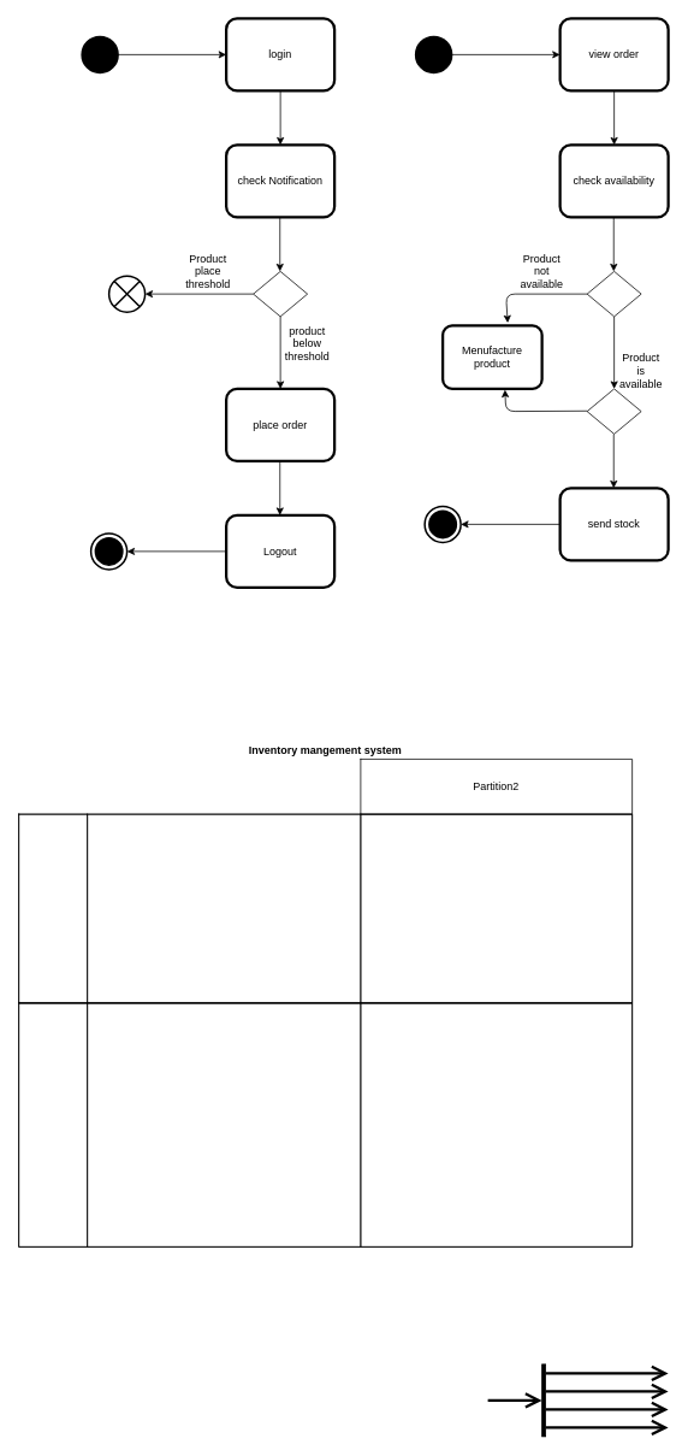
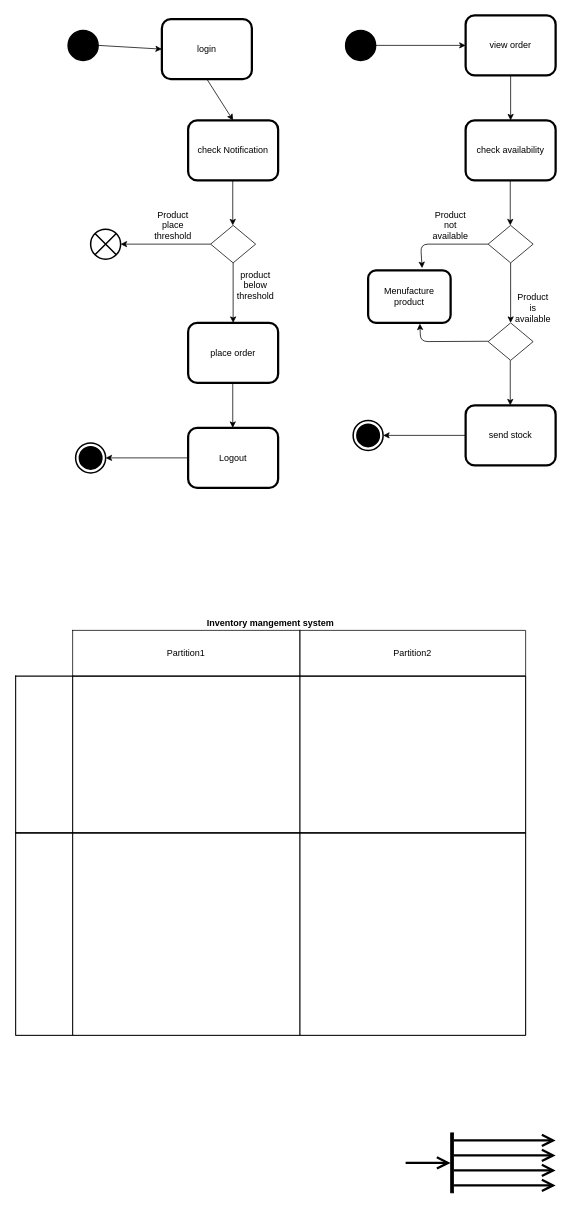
  <mxCell id="0" />
  <mxCell id="1" parent="0" />
  <mxCell id="2" value="" style="shape=ellipse;html=1;fillColor=#000000;strokeWidth=2;verticalLabelPosition=bottom;verticalAlignment=top;perimeter=ellipsePerimeter;" vertex="1" parent="1"><mxGeometry x="90" y="40" width="40" height="40" as="geometry" /></mxCell>
  <mxCell id="3" value="" style="html=1;shape=mxgraph.sysml.actFinal;strokeWidth=2;verticalLabelPosition=bottom;verticalAlignment=top;" vertex="1" parent="1"><mxGeometry x="100" y="590" width="40" height="40" as="geometry" /></mxCell>
- <mxCell id="4" value="login" style="shape=ext;rounded=1;html=1;whiteSpace=wrap;strokeWidth=3;" vertex="1" parent="1"><mxGeometry x="250" y="20" width="120" height="80" as="geometry" /></mxCell>
+ <mxCell id="4" value="login" style="shape=ext;rounded=1;html=1;whiteSpace=wrap;strokeWidth=3;" vertex="1" parent="1"><mxGeometry x="215" y="25" width="120" height="80" as="geometry" /></mxCell>
  <mxCell id="5" value="" style="endArrow=classic;html=1;exitX=1;exitY=0.5;exitDx=0;exitDy=0;entryX=0;entryY=0.5;entryDx=0;entryDy=0;" edge="1" parent="1" source="2" target="4"><mxGeometry width="50" height="50" relative="1" as="geometry"><mxPoint x="400" y="160" as="sourcePoint" /><mxPoint x="450" y="110" as="targetPoint" /></mxGeometry></mxCell>
  <mxCell id="6" value="" style="endArrow=classic;html=1;exitX=0.5;exitY=1;exitDx=0;exitDy=0;" edge="1" parent="1" source="4"><mxGeometry width="50" height="50" relative="1" as="geometry"><mxPoint x="400" y="160" as="sourcePoint" /><mxPoint x="310" y="160" as="targetPoint" /></mxGeometry></mxCell>
  <mxCell id="7" value="check Notification" style="shape=ext;rounded=1;html=1;whiteSpace=wrap;strokeWidth=3;" vertex="1" parent="1"><mxGeometry x="250" y="160" width="120" height="80" as="geometry" /></mxCell>
  <mxCell id="8" value="" style="endArrow=classic;html=1;exitX=0.5;exitY=1;exitDx=0;exitDy=0;" edge="1" parent="1"><mxGeometry width="50" height="50" relative="1" as="geometry"><mxPoint x="309.5" y="240" as="sourcePoint" /><mxPoint x="309.5" y="300" as="targetPoint" /></mxGeometry></mxCell>
  <mxCell id="9" value="place order" style="shape=ext;rounded=1;html=1;whiteSpace=wrap;strokeWidth=3;" vertex="1" parent="1"><mxGeometry x="250" y="430" width="120" height="80" as="geometry" /></mxCell>
  <mxCell id="10" value="" style="endArrow=classic;html=1;exitX=0.5;exitY=1;exitDx=0;exitDy=0;" edge="1" parent="1"><mxGeometry width="50" height="50" relative="1" as="geometry"><mxPoint x="309.5" y="510" as="sourcePoint" /><mxPoint x="309.5" y="570" as="targetPoint" /></mxGeometry></mxCell>
  <mxCell id="11" value="Logout" style="shape=ext;rounded=1;html=1;whiteSpace=wrap;strokeWidth=3;" vertex="1" parent="1"><mxGeometry x="250" y="570" width="120" height="80" as="geometry" /></mxCell>
  <mxCell id="12" value="" style="endArrow=classic;html=1;entryX=1;entryY=0.5;entryDx=0;entryDy=0;entryPerimeter=0;exitX=0;exitY=0.5;exitDx=0;exitDy=0;" edge="1" parent="1" source="11" target="3"><mxGeometry width="50" height="50" relative="1" as="geometry"><mxPoint x="400" y="460" as="sourcePoint" /><mxPoint x="450" y="410" as="targetPoint" /></mxGeometry></mxCell>
  <mxCell id="13" value="" style="rhombus;whiteSpace=wrap;html=1;" vertex="1" parent="1"><mxGeometry x="280" y="300" width="60" height="50" as="geometry" /></mxCell>
  <mxCell id="14" value="" style="endArrow=classic;html=1;exitX=0;exitY=0.5;exitDx=0;exitDy=0;" edge="1" parent="1" source="13"><mxGeometry width="50" height="50" relative="1" as="geometry"><mxPoint x="400" y="360" as="sourcePoint" /><mxPoint x="160" y="325" as="targetPoint" /></mxGeometry></mxCell>
  <mxCell id="15" value="" style="endArrow=classic;html=1;exitX=0.5;exitY=1;exitDx=0;exitDy=0;" edge="1" parent="1" source="13"><mxGeometry width="50" height="50" relative="1" as="geometry"><mxPoint x="400" y="360" as="sourcePoint" /><mxPoint x="310" y="430" as="targetPoint" /></mxGeometry></mxCell>
  <mxCell id="16" value="&lt;div&gt;Product &lt;br&gt;&lt;/div&gt;&lt;div&gt;place threshold&lt;br&gt;&lt;/div&gt;" style="text;html=1;strokeColor=none;fillColor=none;align=center;verticalAlign=middle;whiteSpace=wrap;rounded=0;" vertex="1" parent="1"><mxGeometry x="210" y="290" width="40" height="20" as="geometry" /></mxCell>
  <mxCell id="17" value="&lt;div&gt;product &lt;br&gt;&lt;/div&gt;&lt;div&gt;below&lt;/div&gt;&lt;div&gt;threshold&lt;br&gt;&lt;/div&gt;" style="text;html=1;strokeColor=none;fillColor=none;align=center;verticalAlign=middle;whiteSpace=wrap;rounded=0;" vertex="1" parent="1"><mxGeometry x="320" y="370" width="40" height="20" as="geometry" /></mxCell>
  <mxCell id="18" value="" style="html=1;shape=mxgraph.sysml.flowFinal;strokeWidth=2;verticalLabelPosition=bottom;verticalAlignment=top;" vertex="1" parent="1"><mxGeometry x="120" y="305" width="40" height="40" as="geometry" /></mxCell>
  <mxCell id="19" value="" style="shape=ellipse;html=1;fillColor=#000000;strokeWidth=2;verticalLabelPosition=bottom;verticalAlignment=top;perimeter=ellipsePerimeter;" vertex="1" parent="1"><mxGeometry x="460" y="40" width="40" height="40" as="geometry" /></mxCell>
  <mxCell id="20" value="" style="html=1;shape=mxgraph.sysml.actFinal;strokeWidth=2;verticalLabelPosition=bottom;verticalAlignment=top;" vertex="1" parent="1"><mxGeometry x="470" y="560" width="40" height="40" as="geometry" /></mxCell>
  <mxCell id="21" value="view order" style="shape=ext;rounded=1;html=1;whiteSpace=wrap;strokeWidth=3;" vertex="1" parent="1"><mxGeometry x="620" y="20" width="120" height="80" as="geometry" /></mxCell>
  <mxCell id="22" value="" style="endArrow=classic;html=1;exitX=1;exitY=0.5;exitDx=0;exitDy=0;entryX=0;entryY=0.5;entryDx=0;entryDy=0;" edge="1" parent="1" source="19" target="21"><mxGeometry width="50" height="50" relative="1" as="geometry"><mxPoint x="770" y="160" as="sourcePoint" /><mxPoint x="820" y="110" as="targetPoint" /></mxGeometry></mxCell>
  <mxCell id="23" value="" style="endArrow=classic;html=1;exitX=0.5;exitY=1;exitDx=0;exitDy=0;" edge="1" parent="1" source="21"><mxGeometry width="50" height="50" relative="1" as="geometry"><mxPoint x="770" y="160" as="sourcePoint" /><mxPoint x="680" y="160" as="targetPoint" /></mxGeometry></mxCell>
  <mxCell id="24" value="check availability" style="shape=ext;rounded=1;html=1;whiteSpace=wrap;strokeWidth=3;" vertex="1" parent="1"><mxGeometry x="620" y="160" width="120" height="80" as="geometry" /></mxCell>
  <mxCell id="25" value="" style="endArrow=classic;html=1;exitX=0.5;exitY=1;exitDx=0;exitDy=0;" edge="1" parent="1"><mxGeometry width="50" height="50" relative="1" as="geometry"><mxPoint x="679.5" y="240" as="sourcePoint" /><mxPoint x="679.5" y="300" as="targetPoint" /></mxGeometry></mxCell>
  <mxCell id="26" value="" style="endArrow=classic;html=1;exitX=0.5;exitY=1;exitDx=0;exitDy=0;" edge="1" parent="1"><mxGeometry width="50" height="50" relative="1" as="geometry"><mxPoint x="679.5" y="480" as="sourcePoint" /><mxPoint x="679.5" y="540" as="targetPoint" /></mxGeometry></mxCell>
  <mxCell id="27" value="send stock" style="shape=ext;rounded=1;html=1;whiteSpace=wrap;strokeWidth=3;" vertex="1" parent="1"><mxGeometry x="620" y="540" width="120" height="80" as="geometry" /></mxCell>
  <mxCell id="28" value="" style="endArrow=classic;html=1;entryX=1;entryY=0.5;entryDx=0;entryDy=0;entryPerimeter=0;exitX=0;exitY=0.5;exitDx=0;exitDy=0;" edge="1" parent="1" source="27" target="20"><mxGeometry width="50" height="50" relative="1" as="geometry"><mxPoint x="770" y="430" as="sourcePoint" /><mxPoint x="820" y="380" as="targetPoint" /></mxGeometry></mxCell>
  <mxCell id="29" value="" style="rhombus;whiteSpace=wrap;html=1;" vertex="1" parent="1"><mxGeometry x="650" y="300" width="60" height="50" as="geometry" /></mxCell>
  <mxCell id="30" value="" style="endArrow=classic;html=1;exitX=0;exitY=0.5;exitDx=0;exitDy=0;" edge="1" parent="1" source="29"><mxGeometry width="50" height="50" relative="1" as="geometry"><mxPoint x="770" y="360" as="sourcePoint" /><mxPoint x="562" y="357" as="targetPoint" /><Array as="points"><mxPoint x="560" y="325" /></Array></mxGeometry></mxCell>
  <mxCell id="31" value="" style="endArrow=classic;html=1;exitX=0.5;exitY=1;exitDx=0;exitDy=0;" edge="1" parent="1" source="29"><mxGeometry width="50" height="50" relative="1" as="geometry"><mxPoint x="770" y="360" as="sourcePoint" /><mxPoint x="680" y="430" as="targetPoint" /></mxGeometry></mxCell>
  <mxCell id="32" value="Product not available" style="text;html=1;strokeColor=none;fillColor=none;align=center;verticalAlign=middle;whiteSpace=wrap;rounded=0;" vertex="1" parent="1"><mxGeometry x="580" y="290" width="40" height="20" as="geometry" /></mxCell>
  <mxCell id="33" value="&lt;div&gt;Product &lt;br&gt;&lt;/div&gt;&lt;div&gt;is &lt;br&gt;&lt;/div&gt;&lt;div&gt;available&lt;br&gt;&lt;/div&gt;" style="text;html=1;strokeColor=none;fillColor=none;align=center;verticalAlign=middle;whiteSpace=wrap;rounded=0;" vertex="1" parent="1"><mxGeometry x="690" y="400" width="40" height="20" as="geometry" /></mxCell>
  <mxCell id="34" value="" style="rhombus;whiteSpace=wrap;html=1;" vertex="1" parent="1"><mxGeometry x="650" y="430" width="60" height="50" as="geometry" /></mxCell>
  <mxCell id="35" value="&lt;div&gt;Menufacture&lt;/div&gt;&lt;div&gt; product&lt;/div&gt;" style="shape=ext;rounded=1;html=1;whiteSpace=wrap;strokeWidth=3;" vertex="1" parent="1"><mxGeometry x="490" y="360" width="110" height="70" as="geometry" /></mxCell>
  <mxCell id="36" value="" style="endArrow=classic;html=1;exitX=0;exitY=0.5;exitDx=0;exitDy=0;entryX=0.627;entryY=1.014;entryDx=0;entryDy=0;entryPerimeter=0;" edge="1" parent="1" target="35"><mxGeometry width="50" height="50" relative="1" as="geometry"><mxPoint x="650" y="454.5" as="sourcePoint" /><mxPoint x="530" y="455" as="targetPoint" /><Array as="points"><mxPoint x="560" y="455" /></Array></mxGeometry></mxCell>
  <mxCell id="37" value="&lt;b&gt;Inventory mangement system&lt;/b&gt;" style="shape=table;html=1;whiteSpace=wrap;startSize=20;container=1;collapsible=0;childLayout=tableLayout;fillColor=none;swimlaneFillColor=#ffffff;strokeColor=none;" vertex="1" parent="1"><mxGeometry x="20" y="820" width="680" height="560" as="geometry" /></mxCell>
  <mxCell id="38" value="" style="shape=partialRectangle;html=1;whiteSpace=wrap;collapsible=0;dropTarget=0;pointerEvents=0;fillColor=none;top=0;left=0;bottom=0;right=0;points=[[0,0.5],[1,0.5]];portConstraint=eastwest;strokeColor=none;" vertex="1" parent="37"><mxGeometry y="20" width="680" height="61" as="geometry" /></mxCell>
  <mxCell id="39" value="" style="shape=partialRectangle;html=1;whiteSpace=wrap;connectable=0;fillColor=none;top=1;left=1;bottom=1;right=1;overflow=hidden;strokeColor=none;" vertex="1" parent="38"><mxGeometry width="76" height="61" as="geometry" /></mxCell>
+ <mxCell id="40" value="Partition1" style="shape=partialRectangle;html=1;whiteSpace=wrap;connectable=0;fillColor=none;top=1;left=1;bottom=1;right=1;overflow=hidden;" vertex="1" parent="38"><mxGeometry x="76" width="303" height="61" as="geometry" /></mxCell>
  <mxCell id="41" value="Partition2" style="shape=partialRectangle;html=1;whiteSpace=wrap;connectable=0;fillColor=none;top=1;left=1;bottom=1;right=1;overflow=hidden;" vertex="1" parent="38"><mxGeometry x="379" width="301" height="61" as="geometry" /></mxCell>
  <mxCell id="42" value="" style="shape=partialRectangle;html=1;whiteSpace=wrap;collapsible=0;dropTarget=0;pointerEvents=0;fillColor=none;top=1;left=1;bottom=1;right=1;points=[[0,0.5],[1,0.5]];portConstraint=eastwest;" vertex="1" parent="37"><mxGeometry y="81" width="680" height="209" as="geometry" /></mxCell>
  <mxCell id="43" value="" style="shape=partialRectangle;html=1;whiteSpace=wrap;connectable=0;fillColor=none;top=1;left=1;bottom=1;right=1;overflow=hidden;horizontal=0;" vertex="1" parent="42"><mxGeometry width="76" height="209" as="geometry" /></mxCell>
  <mxCell id="44" value="" style="shape=partialRectangle;html=1;whiteSpace=wrap;connectable=0;fillColor=none;top=1;left=1;bottom=1;right=1;overflow=hidden;" vertex="1" parent="42"><mxGeometry x="76" width="303" height="209" as="geometry" /></mxCell>
  <mxCell id="45" value="" style="shape=partialRectangle;html=1;whiteSpace=wrap;connectable=0;fillColor=none;top=1;left=1;bottom=1;right=1;overflow=hidden;" vertex="1" parent="42"><mxGeometry x="379" width="301" height="209" as="geometry" /></mxCell>
  <mxCell id="46" value="" style="shape=partialRectangle;html=1;whiteSpace=wrap;collapsible=0;dropTarget=0;pointerEvents=0;fillColor=none;top=1;left=1;bottom=1;right=1;points=[[0,0.5],[1,0.5]];portConstraint=eastwest;" vertex="1" parent="37"><mxGeometry y="290" width="680" height="270" as="geometry" /></mxCell>
  <mxCell id="47" value="" style="shape=partialRectangle;html=1;whiteSpace=wrap;connectable=0;fillColor=none;top=1;left=1;bottom=1;right=1;overflow=hidden;horizontal=0;" vertex="1" parent="46"><mxGeometry width="76" height="270" as="geometry" /></mxCell>
  <mxCell id="48" value="" style="shape=partialRectangle;html=1;whiteSpace=wrap;connectable=0;fillColor=none;top=1;left=1;bottom=1;right=1;overflow=hidden;" vertex="1" parent="46"><mxGeometry x="76" width="303" height="270" as="geometry" /></mxCell>
  <mxCell id="49" value="" style="shape=partialRectangle;html=1;whiteSpace=wrap;connectable=0;fillColor=none;top=1;left=1;bottom=1;right=1;overflow=hidden;" vertex="1" parent="46"><mxGeometry x="379" width="301" height="270" as="geometry" /></mxCell>
  <mxCell id="50" value="" style="shape=rect;html=1;fillColor=#000000;verticalLabelPosition=bottom;verticalAlignment=top;" vertex="1" parent="1"><mxGeometry x="600" y="1510" width="4" height="80" as="geometry" /></mxCell>
  <mxCell id="51" value="" style="edgeStyle=elbowEdgeStyle;html=1;elbow=horizontal;endArrow=none;rounded=0;startArrow=open;strokeWidth=3;startSize=12;" edge="1" source="50" parent="1"><mxGeometry relative="1" as="geometry"><mxPoint x="540" y="1550" as="targetPoint" /></mxGeometry></mxCell>
  <mxCell id="52" value="" style="edgeStyle=elbowEdgeStyle;html=1;elbow=vertical;endArrow=open;rounded=0;strokeWidth=3;endSize=12;" edge="1" source="50" parent="1"><mxGeometry relative="1" as="geometry"><mxPoint x="740" y="1520" as="targetPoint" /></mxGeometry></mxCell>
  <mxCell id="53" value="" style="edgeStyle=elbowEdgeStyle;html=1;elbow=vertical;endArrow=open;rounded=0;strokeWidth=3;endSize=12;" edge="1" source="50" parent="1"><mxGeometry relative="1" as="geometry"><mxPoint x="740" y="1540" as="targetPoint" /></mxGeometry></mxCell>
  <mxCell id="54" value="" style="edgeStyle=elbowEdgeStyle;html=1;elbow=vertical;endArrow=open;rounded=0;strokeWidth=3;endSize=12;" edge="1" source="50" parent="1"><mxGeometry relative="1" as="geometry"><mxPoint x="740" y="1560" as="targetPoint" /></mxGeometry></mxCell>
  <mxCell id="55" value="" style="edgeStyle=elbowEdgeStyle;html=1;elbow=vertical;endArrow=open;rounded=0;strokeWidth=3;endSize=12;" edge="1" source="50" parent="1"><mxGeometry relative="1" as="geometry"><mxPoint x="740" y="1580" as="targetPoint" /></mxGeometry></mxCell>
